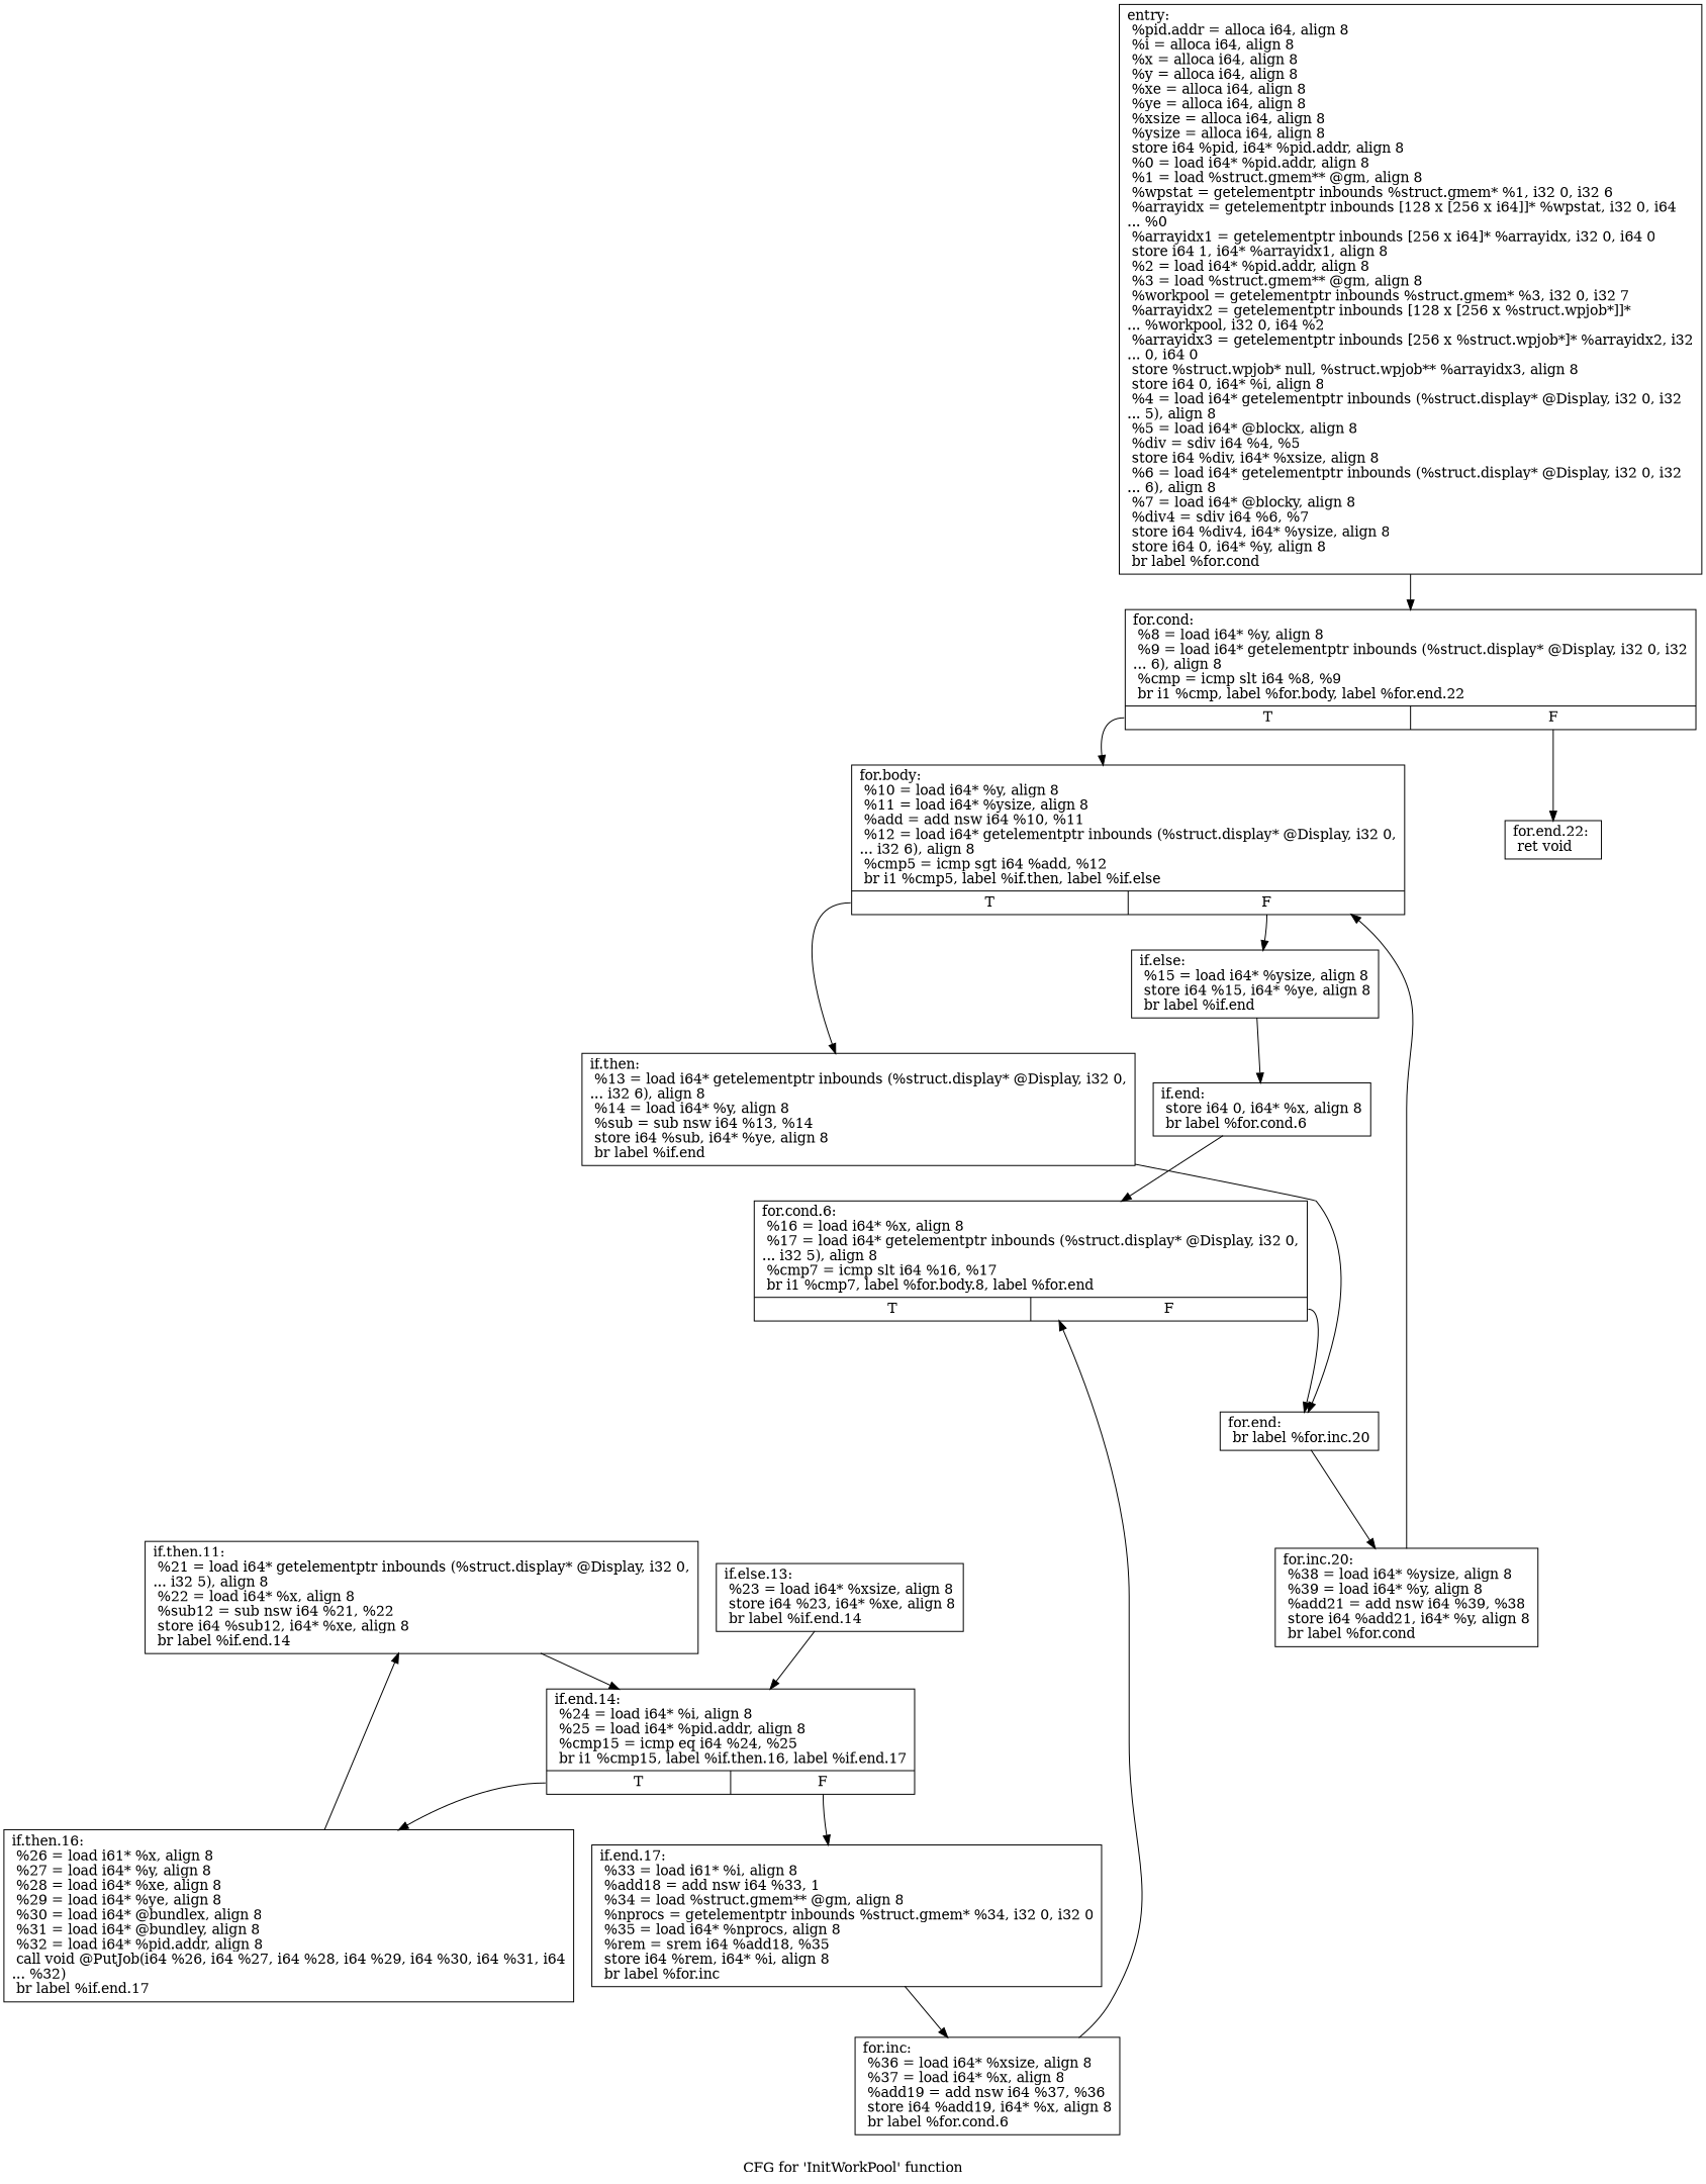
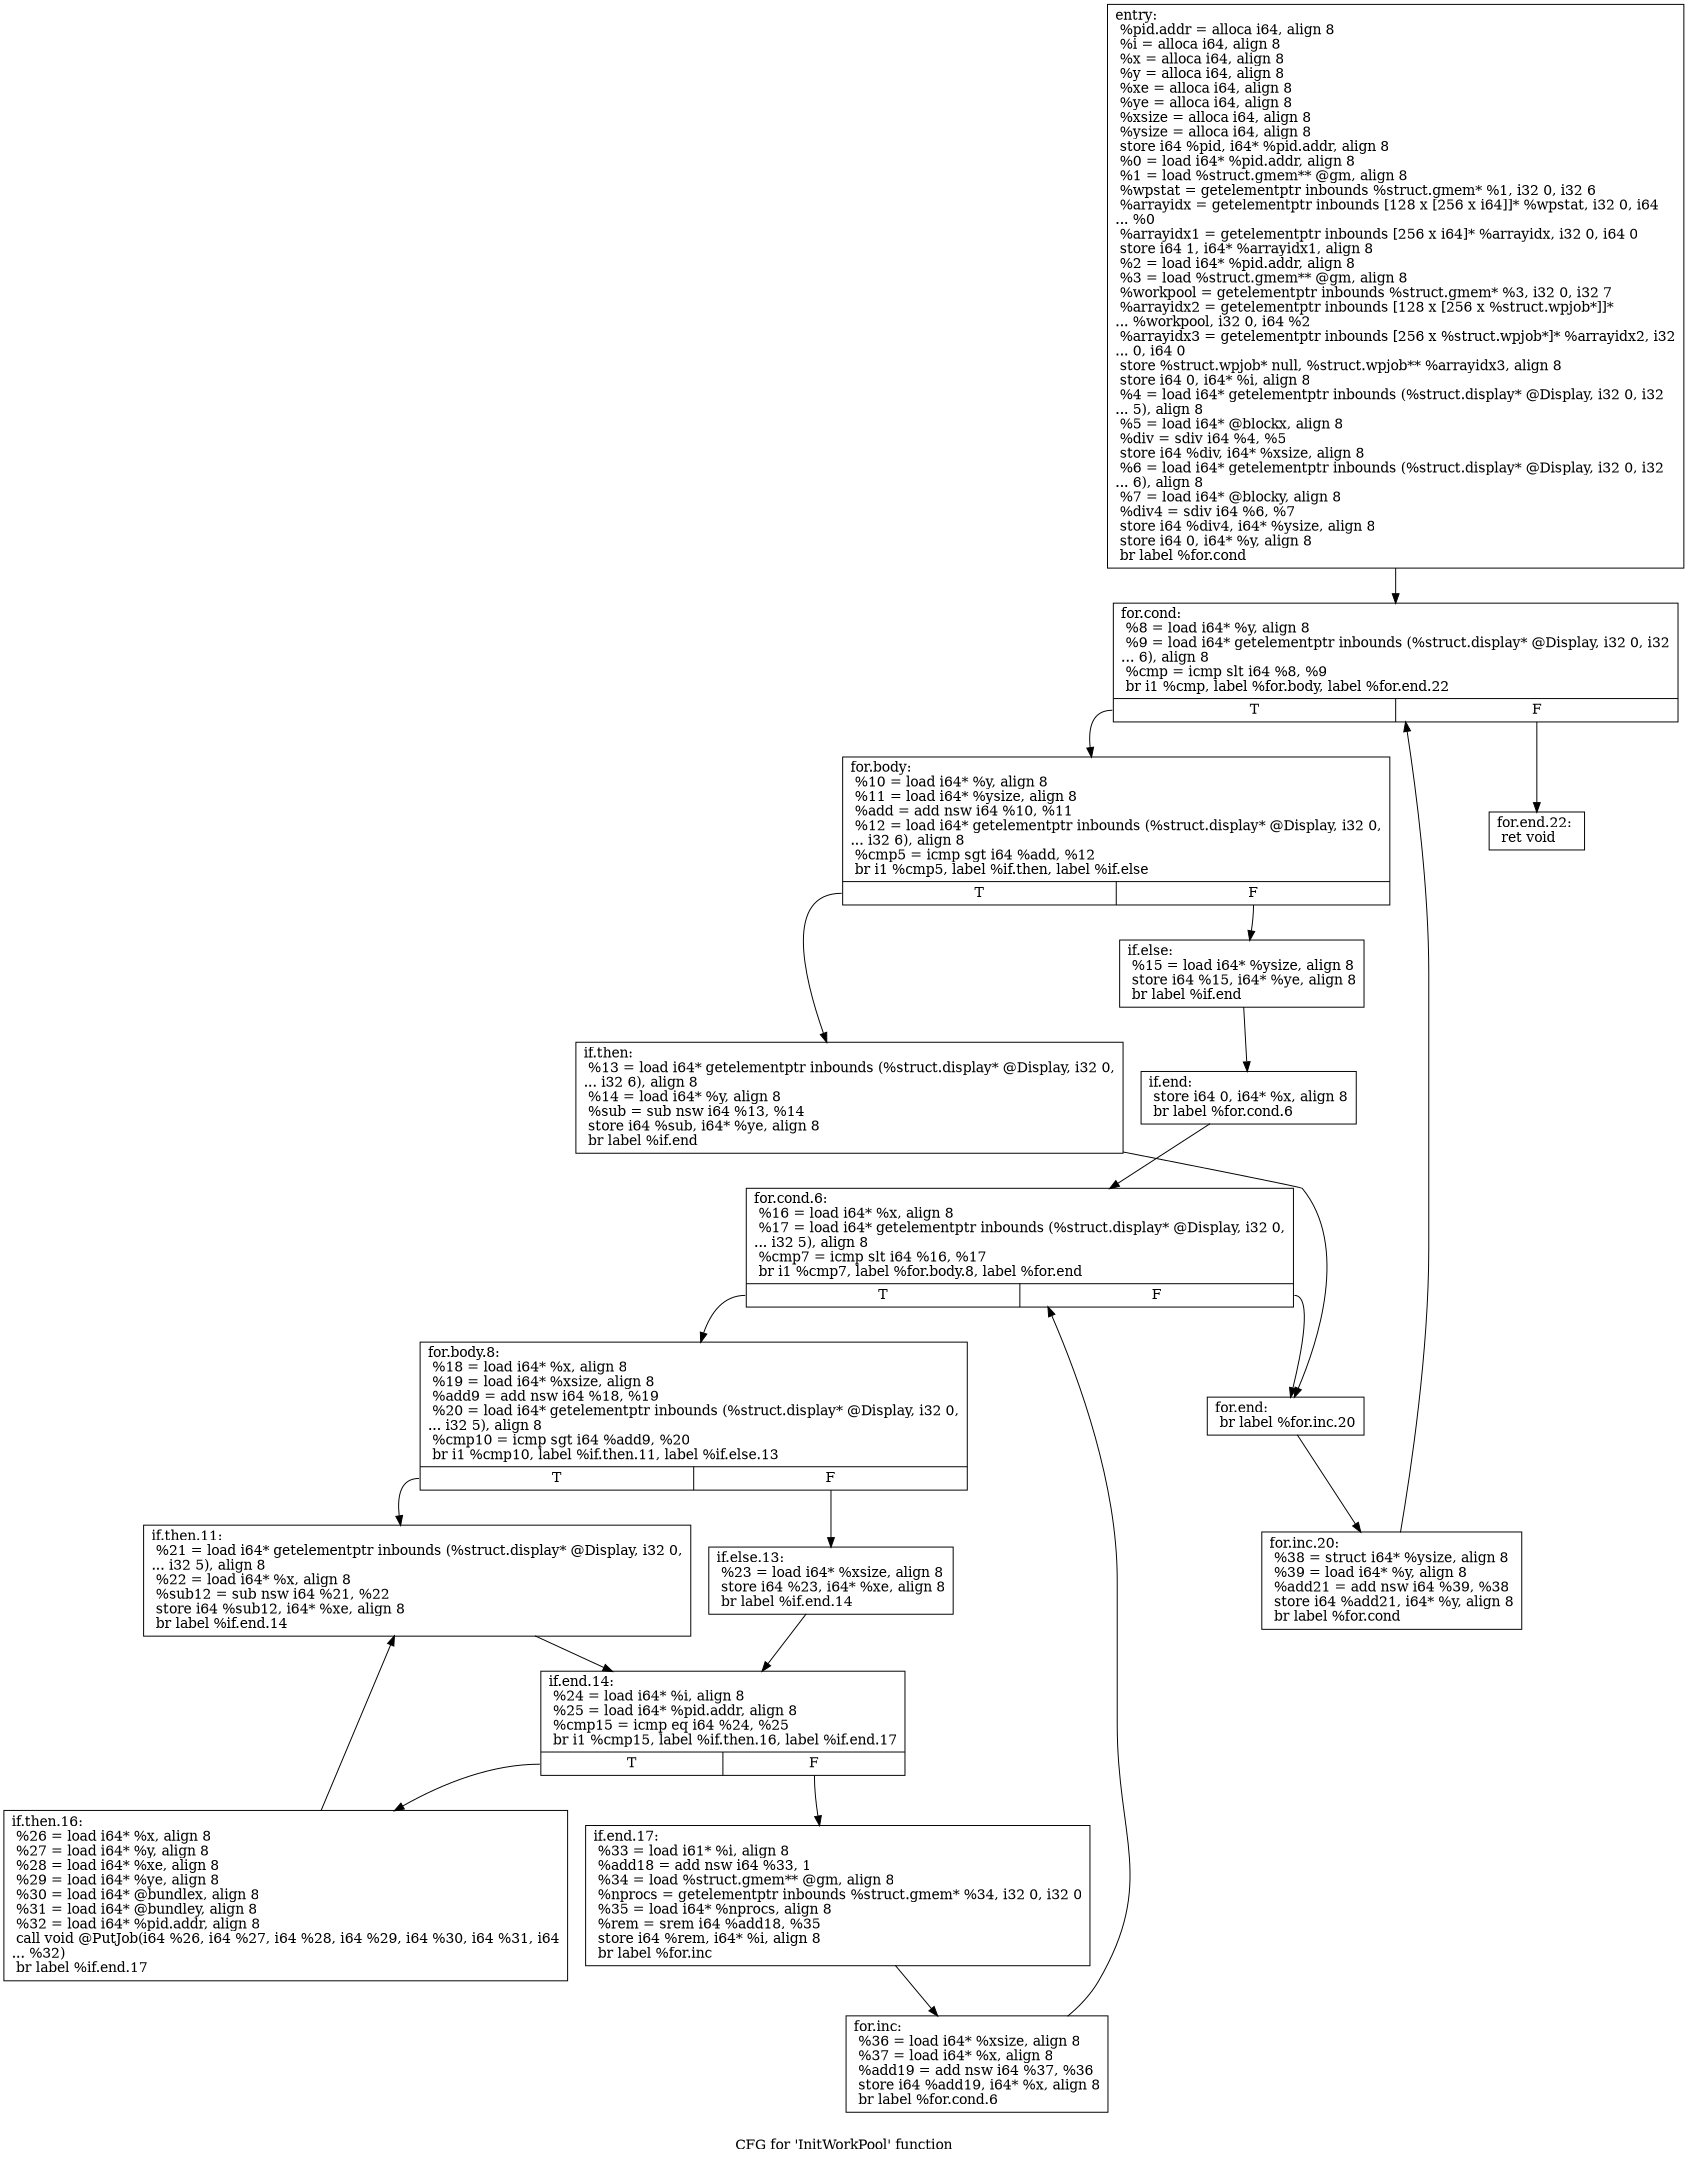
  digraph {
    fontname="DejaVu Serif"
    label="CFG for 'InitWorkPool' function"
    node [fontname="DejaVu Serif" shape=record]
    edge [fontname="DejaVu Serif"]
    n1 [label="{entry:\l  %pid.addr = alloca i64, align 8\l  %i = alloca i64, align 8\l  %x = alloca i64, align 8\l  %y = alloca i64, align 8\l  %xe = alloca i64, align 8\l  %ye = alloca i64, align 8\l  %xsize = alloca i64, align 8\l  %ysize = alloca i64, align 8\l  store i64 %pid, i64* %pid.addr, align 8\l  %0 = load i64* %pid.addr, align 8\l  %1 = load %struct.gmem** @gm, align 8\l  %wpstat = getelementptr inbounds %struct.gmem* %1, i32 0, i32 6\l  %arrayidx = getelementptr inbounds [128 x [256 x i64]]* %wpstat, i32 0, i64\l... %0\l  %arrayidx1 = getelementptr inbounds [256 x i64]* %arrayidx, i32 0, i64 0\l  store i64 1, i64* %arrayidx1, align 8\l  %2 = load i64* %pid.addr, align 8\l  %3 = load %struct.gmem** @gm, align 8\l  %workpool = getelementptr inbounds %struct.gmem* %3, i32 0, i32 7\l  %arrayidx2 = getelementptr inbounds [128 x [256 x %struct.wpjob*]]*\l... %workpool, i32 0, i64 %2\l  %arrayidx3 = getelementptr inbounds [256 x %struct.wpjob*]* %arrayidx2, i32\l... 0, i64 0\l  store %struct.wpjob* null, %struct.wpjob** %arrayidx3, align 8\l  store i64 0, i64* %i, align 8\l  %4 = load i64* getelementptr inbounds (%struct.display* @Display, i32 0, i32\l... 5), align 8\l  %5 = load i64* @blockx, align 8\l  %div = sdiv i64 %4, %5\l  store i64 %div, i64* %xsize, align 8\l  %6 = load i64* getelementptr inbounds (%struct.display* @Display, i32 0, i32\l... 6), align 8\l  %7 = load i64* @blocky, align 8\l  %div4 = sdiv i64 %6, %7\l  store i64 %div4, i64* %ysize, align 8\l  store i64 0, i64* %y, align 8\l  br label %for.cond\l}"]
    n2 [label="{for.cond:                                         \l  %8 = load i64* %y, align 8\l  %9 = load i64* getelementptr inbounds (%struct.display* @Display, i32 0, i32\l... 6), align 8\l  %cmp = icmp slt i64 %8, %9\l  br i1 %cmp, label %for.body, label %for.end.22\l|{<s0>T|<s1>F}}"]
    n3 [label="{for.body:                                         \l  %10 = load i64* %y, align 8\l  %11 = load i64* %ysize, align 8\l  %add = add nsw i64 %10, %11\l  %12 = load i64* getelementptr inbounds (%struct.display* @Display, i32 0,\l... i32 6), align 8\l  %cmp5 = icmp sgt i64 %add, %12\l  br i1 %cmp5, label %if.then, label %if.else\l|{<s0>T|<s1>F}}"]
    n4 [label="{for.end.22:                                       \l  ret void\l}"]
    n5 [label="{if.then:                                          \l  %13 = load i64* getelementptr inbounds (%struct.display* @Display, i32 0,\l... i32 6), align 8\l  %14 = load i64* %y, align 8\l  %sub = sub nsw i64 %13, %14\l  store i64 %sub, i64* %ye, align 8\l  br label %if.end\l}"]
    n6 [label="{if.else:                                          \l  %15 = load i64* %ysize, align 8\l  store i64 %15, i64* %ye, align 8\l  br label %if.end\l}"]
    n7 [label="{for.end:                                          \l  br label %for.inc.20\l}"]
    n8 [label="{if.end:                                           \l  store i64 0, i64* %x, align 8\l  br label %for.cond.6\l}"]
    n9 [label="{for.cond.6:                                       \l  %16 = load i64* %x, align 8\l  %17 = load i64* getelementptr inbounds (%struct.display* @Display, i32 0,\l... i32 5), align 8\l  %cmp7 = icmp slt i64 %16, %17\l  br i1 %cmp7, label %for.body.8, label %for.end\l|{<s0>T|<s1>F}}"]
+   n10 [label="{for.body.8:                                       \l  %18 = load i64* %x, align 8\l  %19 = load i64* %xsize, align 8\l  %add9 = add nsw i64 %18, %19\l  %20 = load i64* getelementptr inbounds (%struct.display* @Display, i32 0,\l... i32 5), align 8\l  %cmp10 = icmp sgt i64 %add9, %20\l  br i1 %cmp10, label %if.then.11, label %if.else.13\l|{<s0>T|<s1>F}}"]
    n11 [label="{if.then.11:                                       \l  %21 = load i64* getelementptr inbounds (%struct.display* @Display, i32 0,\l... i32 5), align 8\l  %22 = load i64* %x, align 8\l  %sub12 = sub nsw i64 %21, %22\l  store i64 %sub12, i64* %xe, align 8\l  br label %if.end.14\l}"]
    n12 [label="{if.else.13:                                       \l  %23 = load i64* %xsize, align 8\l  store i64 %23, i64* %xe, align 8\l  br label %if.end.14\l}"]
-   n13 [label="{for.inc.20:                                       \l  %38 = load i64* %ysize, align 8\l  %39 = load i64* %y, align 8\l  %add21 = add nsw i64 %39, %38\l  store i64 %add21, i64* %y, align 8\l  br label %for.cond\l}"]
+   n13 [label="{for.inc.20:                                       \l  %38 = struct i64* %ysize, align 8\l  %39 = load i64* %y, align 8\l  %add21 = add nsw i64 %39, %38\l  store i64 %add21, i64* %y, align 8\l  br label %for.cond\l}"]
    n14 [label="{if.end.14:                                        \l  %24 = load i64* %i, align 8\l  %25 = load i64* %pid.addr, align 8\l  %cmp15 = icmp eq i64 %24, %25\l  br i1 %cmp15, label %if.then.16, label %if.end.17\l|{<s0>T|<s1>F}}"]
-   n15 [label="{if.then.16:                                       \l  %26 = load i61* %x, align 8\l  %27 = load i64* %y, align 8\l  %28 = load i64* %xe, align 8\l  %29 = load i64* %ye, align 8\l  %30 = load i64* @bundlex, align 8\l  %31 = load i64* @bundley, align 8\l  %32 = load i64* %pid.addr, align 8\l  call void @PutJob(i64 %26, i64 %27, i64 %28, i64 %29, i64 %30, i64 %31, i64\l... %32)\l  br label %if.end.17\l}"]
+   n15 [label="{if.then.16:                                       \l  %26 = load i64* %x, align 8\l  %27 = load i64* %y, align 8\l  %28 = load i64* %xe, align 8\l  %29 = load i64* %ye, align 8\l  %30 = load i64* @bundlex, align 8\l  %31 = load i64* @bundley, align 8\l  %32 = load i64* %pid.addr, align 8\l  call void @PutJob(i64 %26, i64 %27, i64 %28, i64 %29, i64 %30, i64 %31, i64\l... %32)\l  br label %if.end.17\l}"]
    n16 [label="{if.end.17:                                        \l  %33 = load i61* %i, align 8\l  %add18 = add nsw i64 %33, 1\l  %34 = load %struct.gmem** @gm, align 8\l  %nprocs = getelementptr inbounds %struct.gmem* %34, i32 0, i32 0\l  %35 = load i64* %nprocs, align 8\l  %rem = srem i64 %add18, %35\l  store i64 %rem, i64* %i, align 8\l  br label %for.inc\l}"]
    n17 [label="{for.inc:                                          \l  %36 = load i64* %xsize, align 8\l  %37 = load i64* %x, align 8\l  %add19 = add nsw i64 %37, %36\l  store i64 %add19, i64* %x, align 8\l  br label %for.cond.6\l}"]
    n1 -> n2
    n2 -> n3 [tailport=s0]
    n2 -> n4 [tailport=s1]
    n3 -> n5 [tailport=s0]
    n3 -> n6 [tailport=s1]
    n5 -> n7
    n6 -> n8
    n7 -> n13
    n8 -> n9
    n9 -> n7 [tailport=s1]
+   n9 -> n10 [tailport=s0]
+   n10 -> n11 [tailport=s0]
+   n10 -> n12 [tailport=s1]
    n11 -> n14
    n12 -> n14
-   n13 -> n3
+   n13 -> n2
    n14 -> n15 [tailport=s0]
    n14 -> n16 [tailport=s1]
    n15 -> n11
    n16 -> n17
    n17 -> n9
  }
